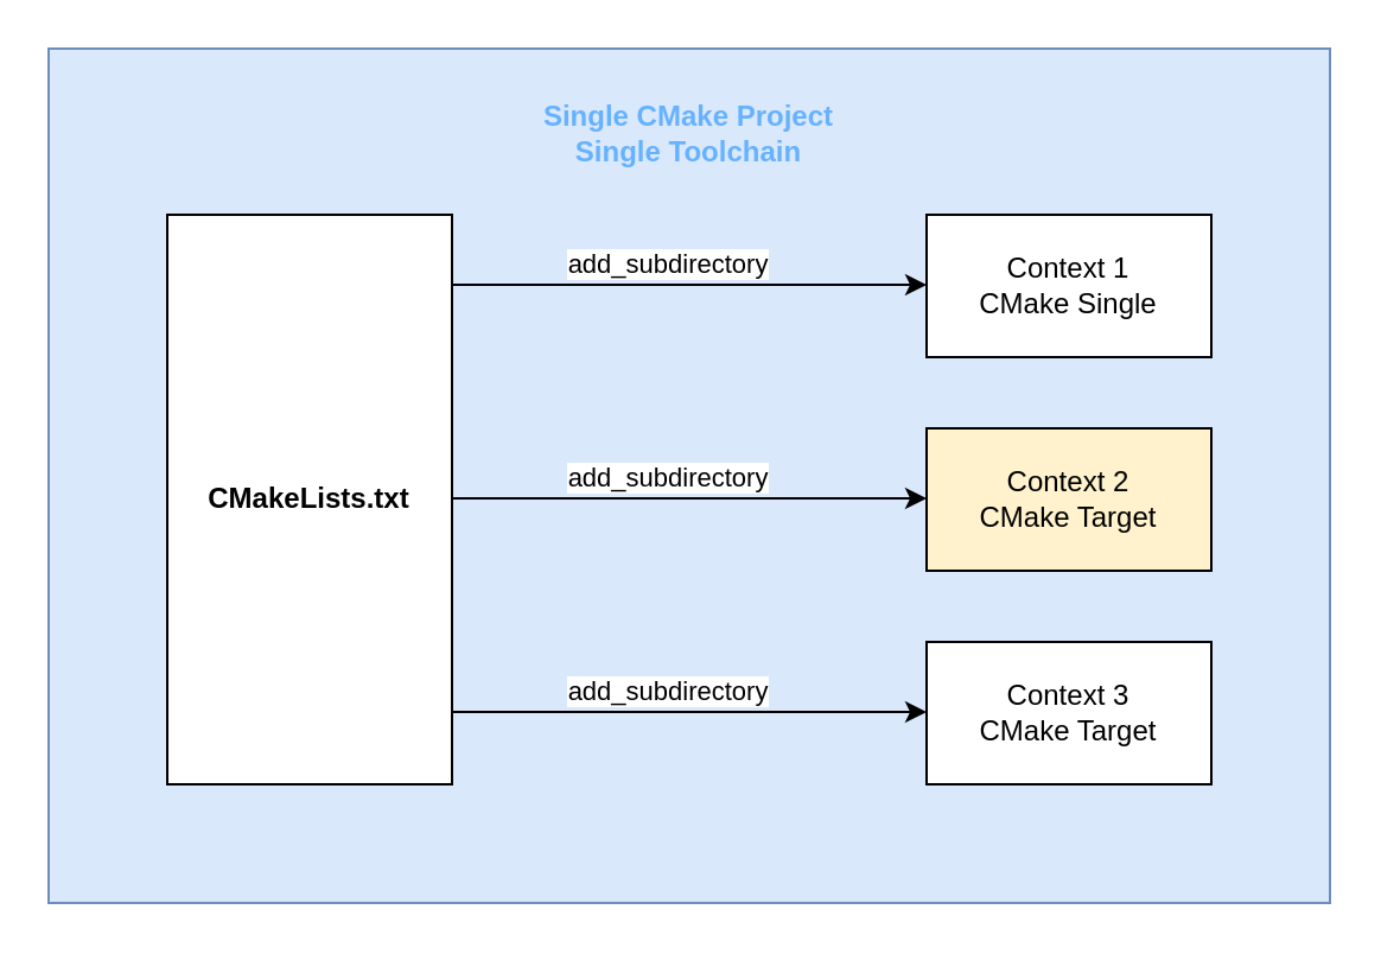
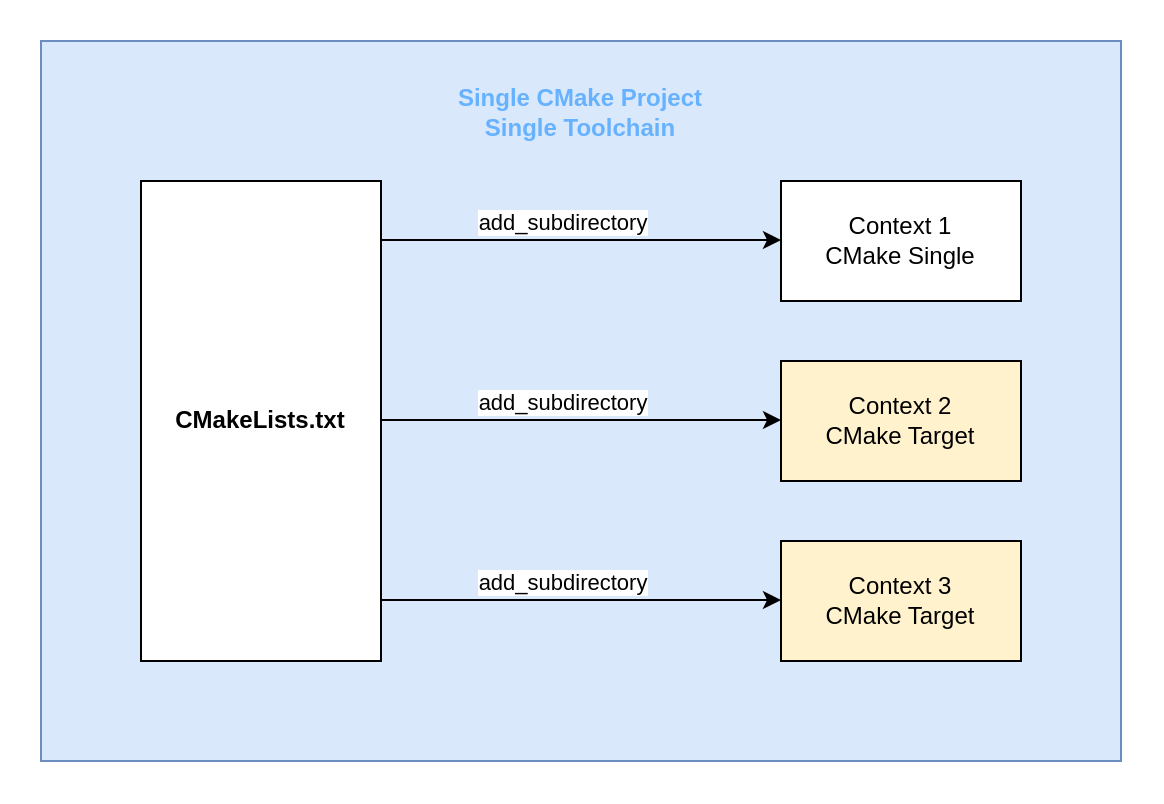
  <mxCell id="0" />
  <mxCell id="1" parent="0" />
  <mxCell id="2" value="&lt;b style=&quot;border-color: var(--border-color);&quot;&gt;&lt;font color=&quot;#66b2ff&quot;&gt;Single CMake Project&lt;br&gt;&lt;b style=&quot;border-color: var(--border-color);&quot;&gt;Single Toolchain&lt;br&gt;&lt;/b&gt;&lt;/font&gt;&lt;br&gt;&lt;br&gt;&lt;br&gt;&lt;br&gt;&lt;br&gt;&lt;br&gt;&lt;br&gt;&lt;br&gt;&lt;br&gt;&lt;br&gt;&lt;br&gt;&lt;br&gt;&lt;br&gt;&lt;br&gt;&lt;br&gt;&lt;br&gt;&lt;br&gt;&lt;br&gt;&lt;br&gt;&lt;br style=&quot;border-color: var(--border-color);&quot;&gt;&lt;/b&gt;" style="rounded=0;whiteSpace=wrap;html=1;fillColor=#dae8fc;strokeColor=#6c8ebf;" parent="1" vertex="1"><mxGeometry x="20" y="20" width="540" height="360" as="geometry" /></mxCell>
  <mxCell id="3" value="&lt;b&gt;CMakeLists.txt&lt;br&gt;&lt;/b&gt;" style="rounded=0;whiteSpace=wrap;html=1;" parent="1" vertex="1"><mxGeometry x="70" y="90" width="120" height="240" as="geometry" /></mxCell>
  <mxCell id="4" value="Context 1&lt;br&gt;CMake Single" style="rounded=0;whiteSpace=wrap;html=1;" parent="1" vertex="1"><mxGeometry x="390" y="90" width="120" height="60" as="geometry" /></mxCell>
  <mxCell id="5" value="Context 2&lt;br style=&quot;border-color: var(--border-color);&quot;&gt;CMake Target" style="rounded=0;whiteSpace=wrap;html=1;fillColor=#fff2cc;" parent="1" vertex="1"><mxGeometry x="390" y="180" width="120" height="60" as="geometry" /></mxCell>
- <mxCell id="6" value="Context 3&lt;br style=&quot;border-color: var(--border-color);&quot;&gt;CMake Target" style="rounded=0;whiteSpace=wrap;html=1;" parent="1" vertex="1"><mxGeometry x="390" y="270" width="120" height="60" as="geometry" /></mxCell>
+ <mxCell id="6" value="Context 3&lt;br style=&quot;border-color: var(--border-color);&quot;&gt;CMake Target" style="rounded=0;whiteSpace=wrap;html=1;fillColor=#fff2cc;" parent="1" vertex="1"><mxGeometry x="390" y="270" width="120" height="60" as="geometry" /></mxCell>
  <mxCell id="7" value="" style="endArrow=classic;html=1;rounded=0;exitX=1;exitY=0.5;exitDx=0;exitDy=0;entryX=0;entryY=0.5;entryDx=0;entryDy=0;" parent="1" edge="1"><mxGeometry width="50" height="50" relative="1" as="geometry"><mxPoint x="190" y="119.5" as="sourcePoint" /><mxPoint x="390" y="119.5" as="targetPoint" /></mxGeometry></mxCell>
  <mxCell id="8" value="add_subdirectory" style="edgeLabel;html=1;align=center;verticalAlign=middle;resizable=0;points=[];" parent="7" vertex="1" connectable="0"><mxGeometry x="-0.322" y="1" relative="1" as="geometry"><mxPoint x="22" y="-8" as="offset" /></mxGeometry></mxCell>
  <mxCell id="9" value="" style="endArrow=classic;html=1;rounded=0;exitX=1;exitY=0.5;exitDx=0;exitDy=0;entryX=0;entryY=0.5;entryDx=0;entryDy=0;" parent="1" edge="1"><mxGeometry width="50" height="50" relative="1" as="geometry"><mxPoint x="190" y="209.5" as="sourcePoint" /><mxPoint x="390" y="209.5" as="targetPoint" /></mxGeometry></mxCell>
  <mxCell id="10" value="add_subdirectory" style="edgeLabel;html=1;align=center;verticalAlign=middle;resizable=0;points=[];" parent="9" vertex="1" connectable="0"><mxGeometry x="-0.322" y="1" relative="1" as="geometry"><mxPoint x="22" y="-8" as="offset" /></mxGeometry></mxCell>
  <mxCell id="11" value="" style="endArrow=classic;html=1;rounded=0;exitX=1;exitY=0.5;exitDx=0;exitDy=0;entryX=0;entryY=0.5;entryDx=0;entryDy=0;" parent="1" edge="1"><mxGeometry width="50" height="50" relative="1" as="geometry"><mxPoint x="190" y="299.5" as="sourcePoint" /><mxPoint x="390" y="299.5" as="targetPoint" /></mxGeometry></mxCell>
  <mxCell id="12" value="add_subdirectory" style="edgeLabel;html=1;align=center;verticalAlign=middle;resizable=0;points=[];" parent="11" vertex="1" connectable="0"><mxGeometry x="-0.322" y="1" relative="1" as="geometry"><mxPoint x="22" y="-8" as="offset" /></mxGeometry></mxCell>
